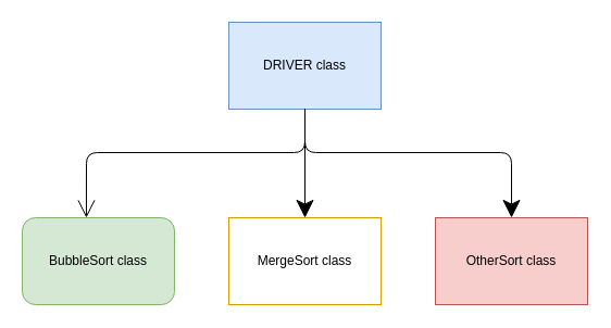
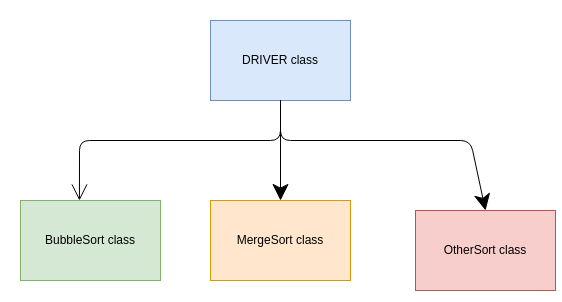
  <mxCell id="0" />
  <mxCell id="1" parent="0" />
  <mxCell id="2" value="DRIVER class" style="rounded=0;whiteSpace=wrap;html=1;hachureGap=4;pointerEvents=0;fillColor=#dae8fc;strokeColor=#6c8ebf;" vertex="1" parent="1"><mxGeometry x="210" y="20" width="140" height="80" as="geometry" /></mxCell>
- <mxCell id="3" value="MergeSort class" style="rounded=0;whiteSpace=wrap;html=1;hachureGap=4;pointerEvents=0;fillColor=#ffffff;strokeColor=#d79b00;" vertex="1" parent="1"><mxGeometry x="210" y="200" width="140" height="80" as="geometry" /></mxCell>
- <mxCell id="4" value="BubbleSort class" style="whiteSpace=wrap;html=1;hachureGap=4;pointerEvents=0;fillColor=#d5e8d4;strokeColor=#82b366;rounded=1;" vertex="1" parent="1"><mxGeometry x="20" y="200" width="140" height="80" as="geometry" /></mxCell>
- <mxCell id="5" value="OtherSort class" style="rounded=0;whiteSpace=wrap;html=1;hachureGap=4;pointerEvents=0;fillColor=#f8cecc;strokeColor=#b85450;" vertex="1" parent="1"><mxGeometry x="400" y="200" width="140" height="80" as="geometry" /></mxCell>
+ <mxCell id="3" value="MergeSort class" style="rounded=0;whiteSpace=wrap;html=1;hachureGap=4;pointerEvents=0;fillColor=#ffe6cc;strokeColor=#d79b00;" vertex="1" parent="1"><mxGeometry x="210" y="200" width="140" height="80" as="geometry" /></mxCell>
+ <mxCell id="4" value="BubbleSort class" style="rounded=0;whiteSpace=wrap;html=1;hachureGap=4;pointerEvents=0;fillColor=#d5e8d4;strokeColor=#82b366;" vertex="1" parent="1"><mxGeometry x="20" y="200" width="140" height="80" as="geometry" /></mxCell>
+ <mxCell id="5" value="OtherSort class" style="rounded=0;whiteSpace=wrap;html=1;hachureGap=4;pointerEvents=0;fillColor=#f8cecc;strokeColor=#b85450;" vertex="1" parent="1"><mxGeometry x="415" y="210" width="140" height="80" as="geometry" /></mxCell>
  <mxCell id="6" value="" style="endArrow=open;html=1;startSize=14;endSize=14;sourcePerimeterSpacing=8;targetPerimeterSpacing=8;exitX=0.5;exitY=1;exitDx=0;exitDy=0;entryX=0.421;entryY=0;entryDx=0;entryDy=0;entryPerimeter=0;" edge="1" parent="1" source="2" target="4"><mxGeometry width="50" height="50" relative="1" as="geometry"><mxPoint x="260" y="370" as="sourcePoint" /><mxPoint x="310" y="320" as="targetPoint" /><Array as="points"><mxPoint x="280" y="140" /><mxPoint x="79" y="140" /></Array></mxGeometry></mxCell>
  <mxCell id="7" value="" style="endArrow=classic;html=1;startSize=14;endSize=14;sourcePerimeterSpacing=8;targetPerimeterSpacing=8;exitX=0.5;exitY=1;exitDx=0;exitDy=0;entryX=0.5;entryY=0;entryDx=0;entryDy=0;" edge="1" parent="1" source="2" target="3"><mxGeometry width="50" height="50" relative="1" as="geometry"><mxPoint x="260" y="370" as="sourcePoint" /><mxPoint x="310" y="320" as="targetPoint" /></mxGeometry></mxCell>
  <mxCell id="8" value="" style="endArrow=classic;html=1;startSize=14;endSize=14;sourcePerimeterSpacing=8;targetPerimeterSpacing=8;exitX=0.5;exitY=1;exitDx=0;exitDy=0;entryX=0.5;entryY=0;entryDx=0;entryDy=0;" edge="1" parent="1" source="2" target="5"><mxGeometry width="50" height="50" relative="1" as="geometry"><mxPoint x="260" y="370" as="sourcePoint" /><mxPoint x="310" y="320" as="targetPoint" /><Array as="points"><mxPoint x="280" y="140" /><mxPoint x="470" y="140" /></Array></mxGeometry></mxCell>
